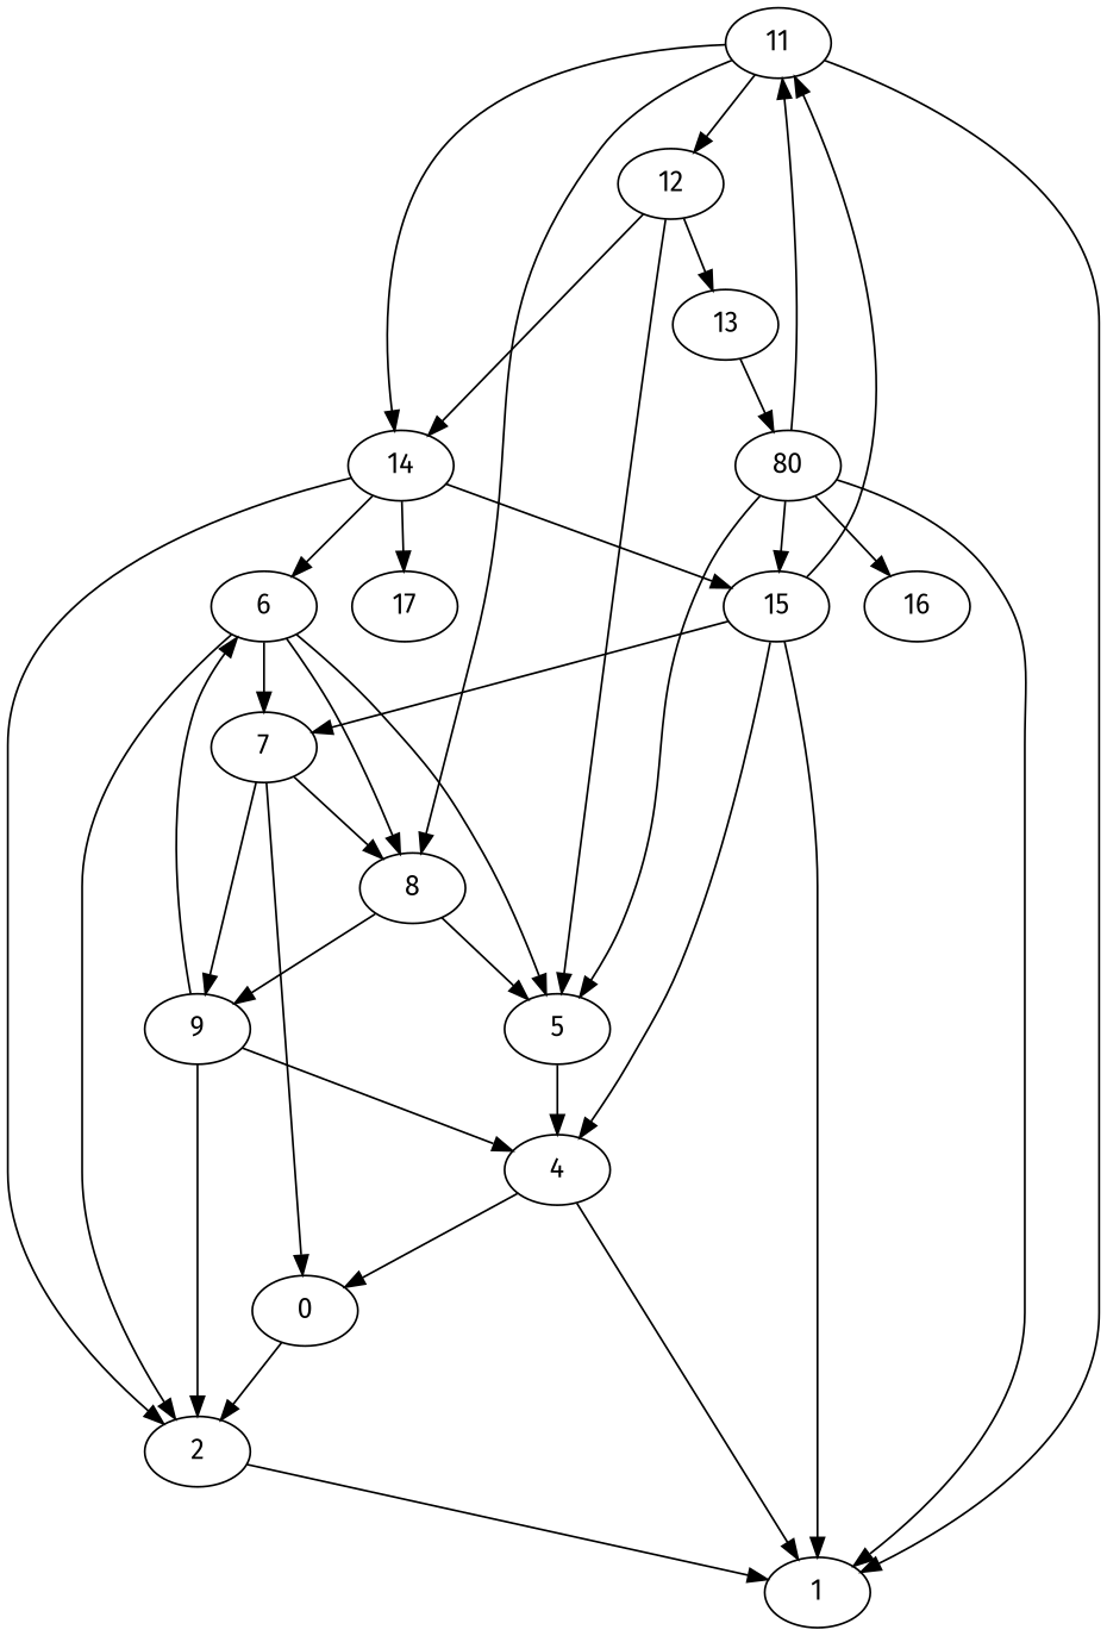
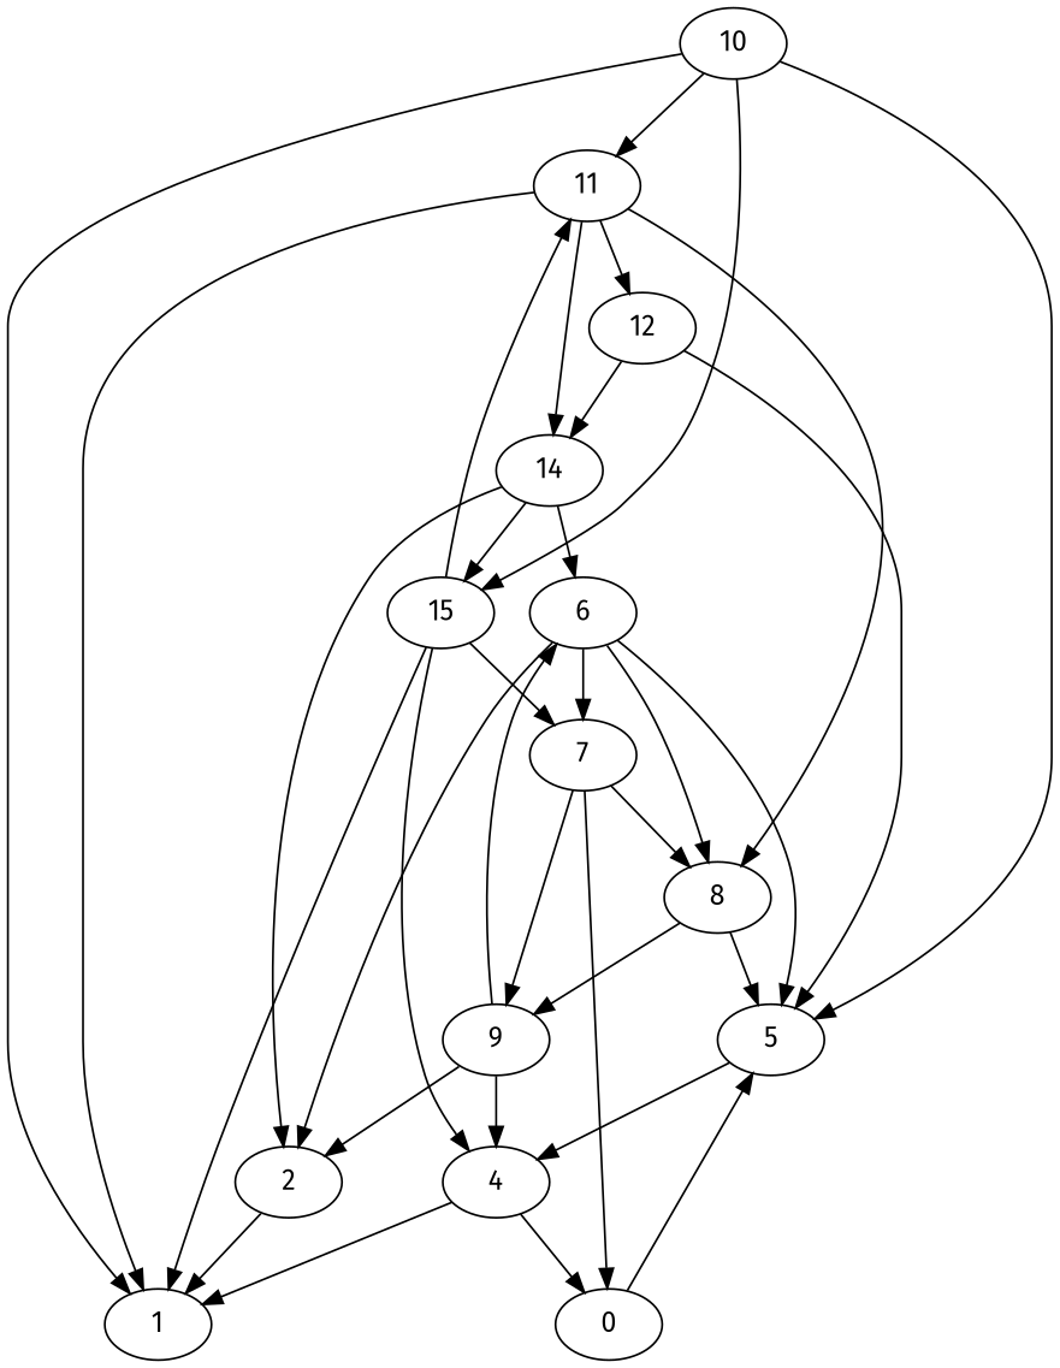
  digraph {
    fontname="Fira Sans"
    node [fontname="Fira Sans"]
    edge [fontname="Fira Sans"]
    n1 [label=1]
    n2 [label=2]
    n3 [label=0]
    n4 [label=4]
    n5 [label=5]
    n6 [label=6]
    n7 [label=7]
    n8 [label=8]
    n9 [label=9]
-   n10 [label=80]
+   n10 [label=10]
    n11 [label=11]
    n12 [label=15]
-   n13 [label=16]
    n14 [label=12]
    n15 [label=14]
-   n16 [label=13]
-   n17 [label=17]
    n2 -> n1
-   n3 -> n2
+   n3 -> n5
    n4 -> n1
    n4 -> n3
    n5 -> n4
    n6 -> n2
    n6 -> n5
    n6 -> n7
    n6 -> n8
    n7 -> n3
    n7 -> n8
    n7 -> n9
    n8 -> n5
    n8 -> n9
    n9 -> n2
    n9 -> n4
    n9 -> n6
    n10 -> n1
    n10 -> n5
    n10 -> n11
    n10 -> n12
-   n10 -> n13
    n11 -> n1
    n11 -> n8
    n11 -> n14
    n11 -> n15
    n12 -> n1
    n12 -> n4
    n12 -> n7
    n12 -> n11
    n14 -> n5
    n14 -> n15
-   n14 -> n16
    n15 -> n2
    n15 -> n6
    n15 -> n12
-   n15 -> n17
-   n16 -> n10
  }
